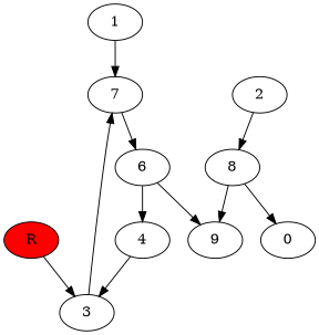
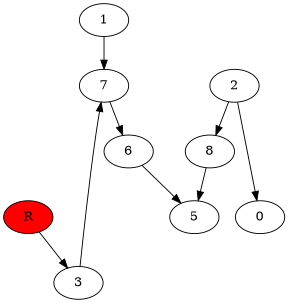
  digraph {
    1
    7
    6
    2
    8
    3
-   5 [label=9]
+   5
    n8 [label=0]
-   4
    R [fillcolor="#ff0000" style=filled]
    1 -> 7
    7 -> 6
    6 -> 5
-   6 -> 4
    2 -> 8
    8 -> 5
-   8 -> n8
+   2 -> n8
    3 -> 7
-   4 -> 3
    R -> 3
  }
